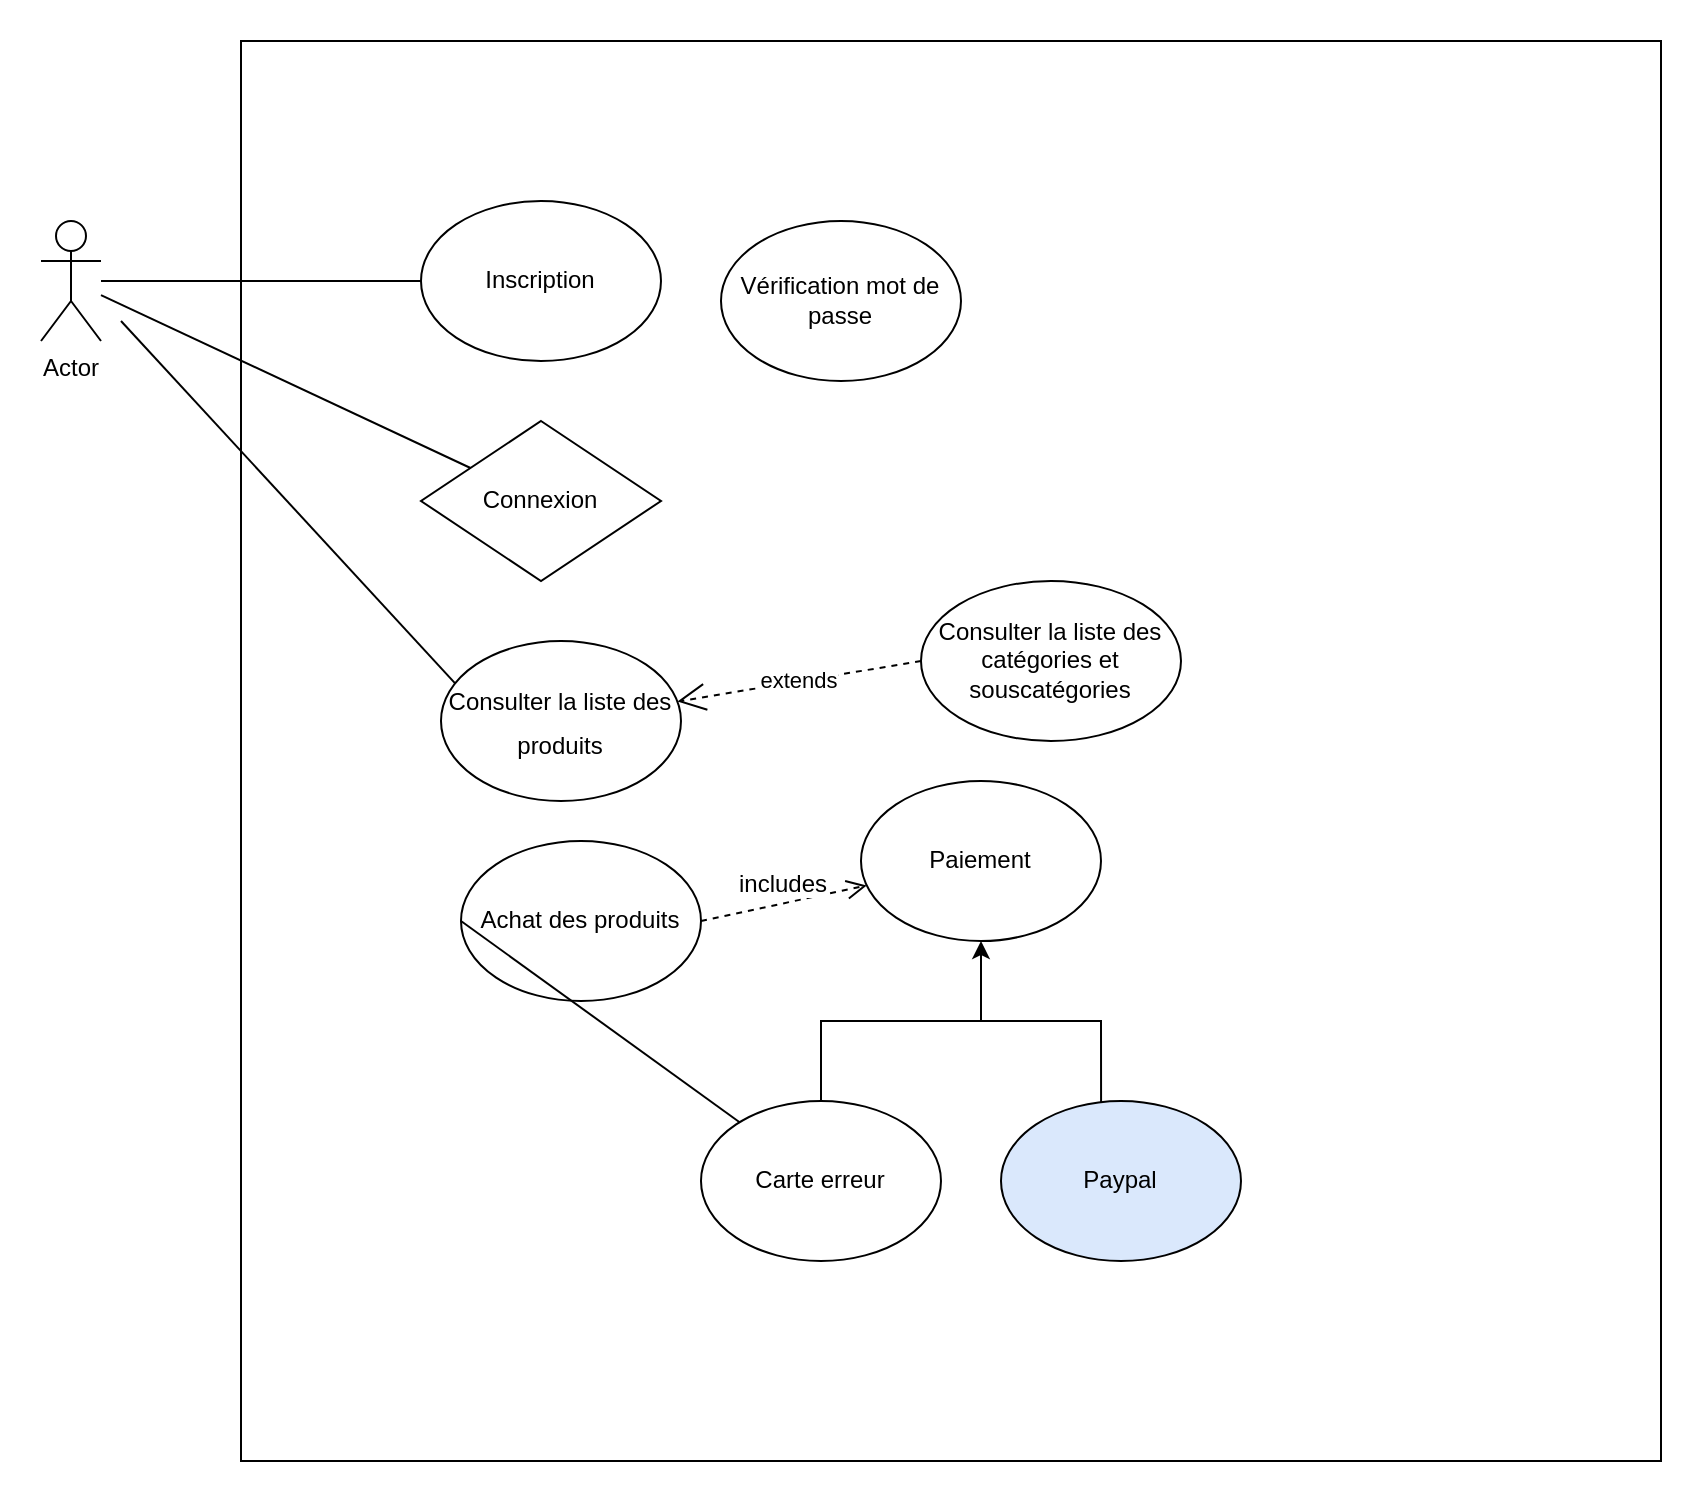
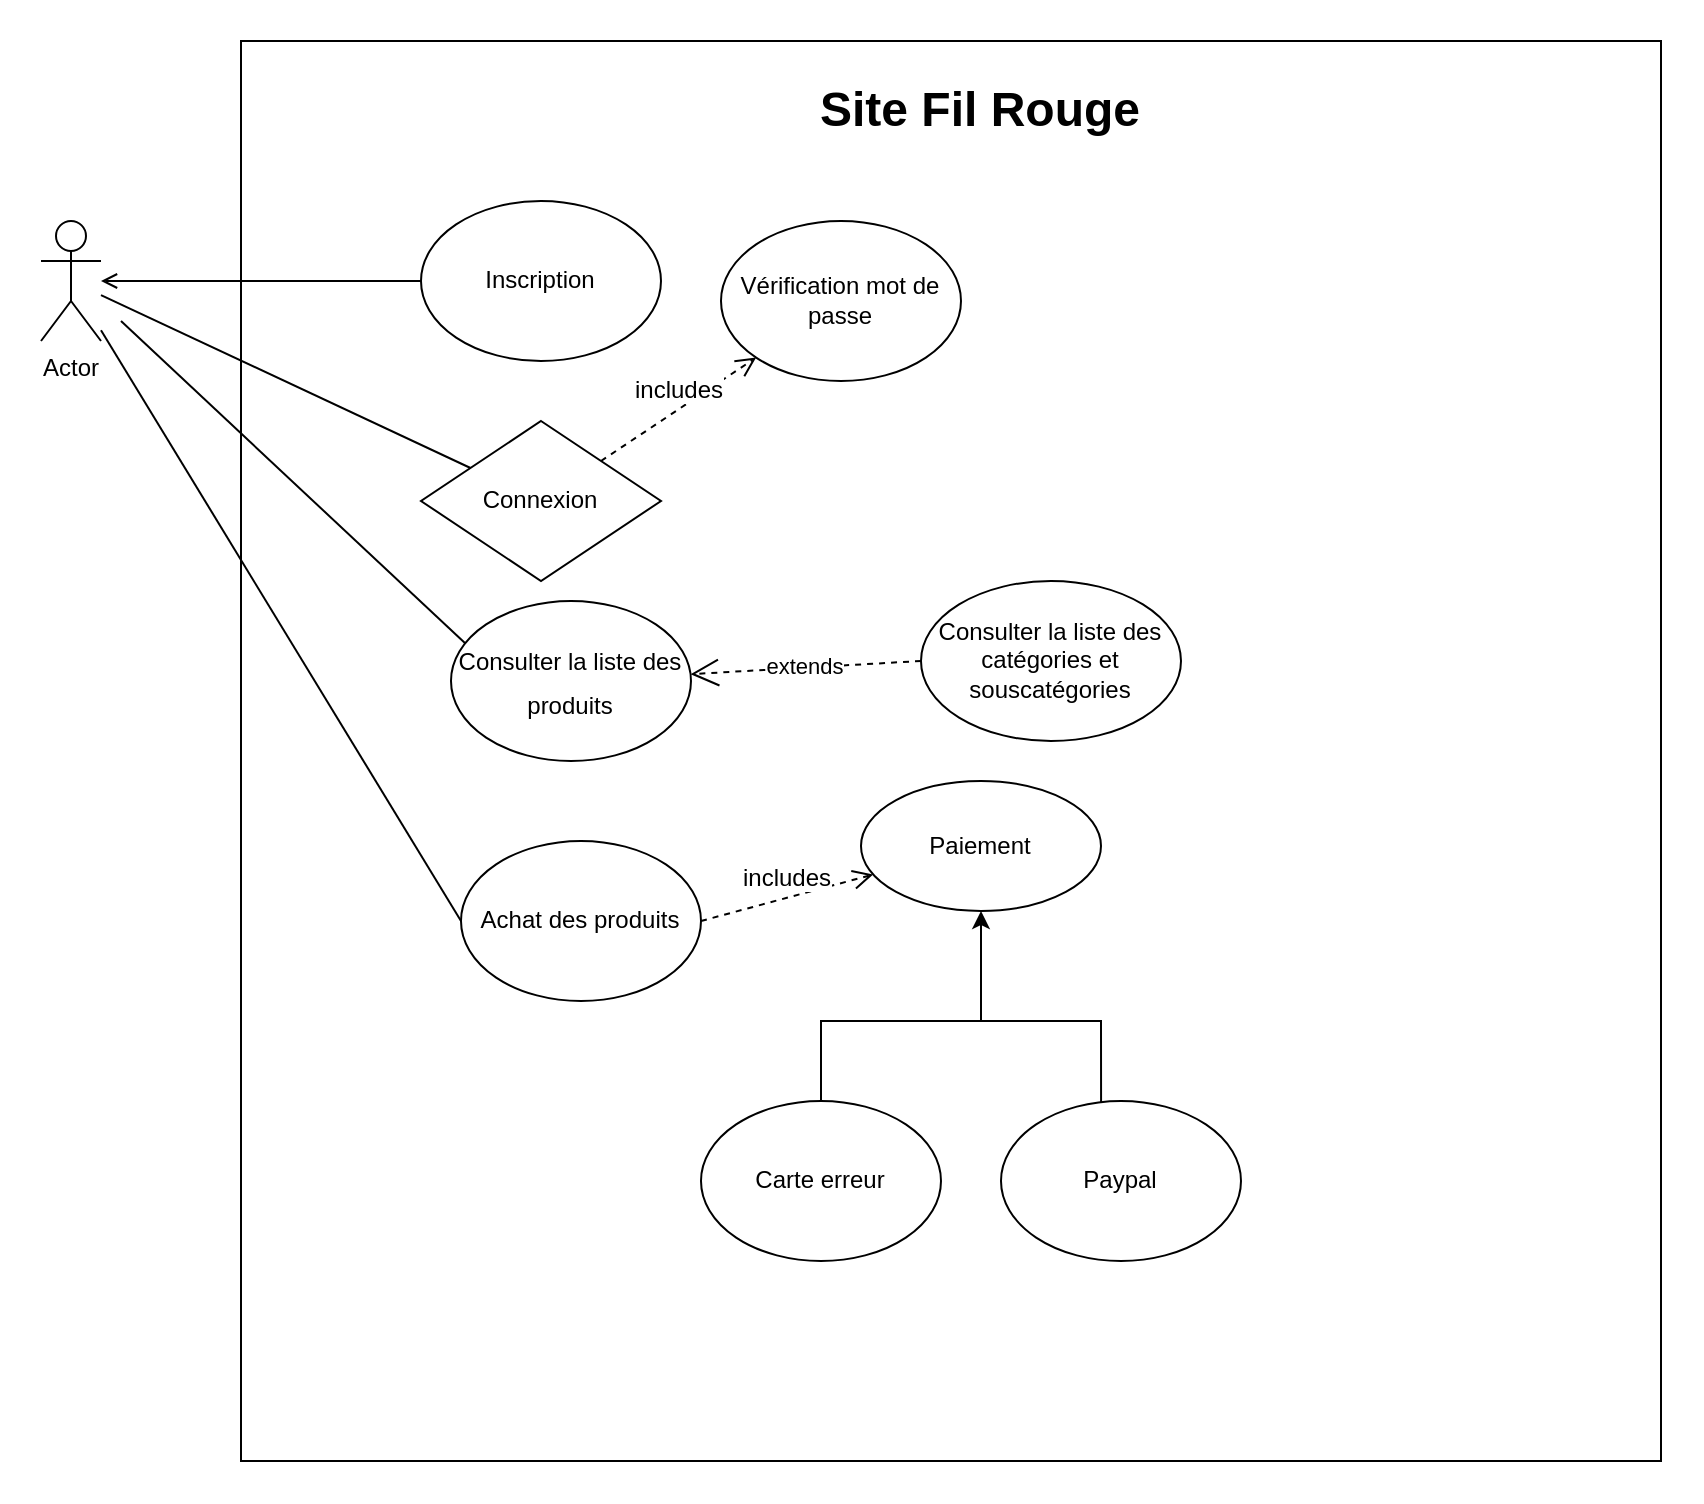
  <mxCell id="0" />
  <mxCell id="1" parent="0" />
  <mxCell id="2" value="" style="whiteSpace=wrap;html=1;aspect=fixed;" parent="1" vertex="1"><mxGeometry x="120" y="20" width="710" height="710" as="geometry" /></mxCell>
  <mxCell id="3" value="Actor" style="shape=umlActor;verticalLabelPosition=bottom;verticalAlign=top;html=1;outlineConnect=0;" parent="1" vertex="1"><mxGeometry x="20" y="110" width="30" height="60" as="geometry" /></mxCell>
  <mxCell id="4" value="Inscription" style="ellipse;whiteSpace=wrap;html=1;" parent="1" vertex="1"><mxGeometry x="210" y="100" width="120" height="80" as="geometry" /></mxCell>
  <mxCell id="5" value="Connexion" style="rhombus;whiteSpace=wrap;html=1;" parent="1" vertex="1"><mxGeometry x="210" y="210" width="120" height="80" as="geometry" /></mxCell>
- <mxCell id="7" value="&lt;font style=&quot;font-size: 12px;&quot;&gt;Consulter la liste des produits&lt;/font&gt;" style="ellipse;whiteSpace=wrap;html=1;fontSize=18;" parent="1" vertex="1"><mxGeometry x="220" y="320" width="120" height="80" as="geometry" /></mxCell>
- <mxCell id="8" value="" style="endArrow=none;html=1;rounded=0;fontSize=12;exitX=0;exitY=0.5;exitDx=0;exitDy=0;" parent="1" source="4" target="3" edge="1"><mxGeometry width="50" height="50" relative="1" as="geometry"><mxPoint x="360" y="360" as="sourcePoint" /><mxPoint x="410" y="310" as="targetPoint" /></mxGeometry></mxCell>
+ <mxCell id="6" value="&lt;b&gt;&lt;font style=&quot;font-size: 24px;&quot;&gt;Site Fil Rouge&lt;/font&gt;&lt;/b&gt;" style="text;html=1;strokeColor=none;fillColor=none;align=center;verticalAlign=middle;whiteSpace=wrap;rounded=0;" parent="1" vertex="1"><mxGeometry x="320" y="40" width="340" height="30" as="geometry" /></mxCell>
+ <mxCell id="7" value="&lt;font style=&quot;font-size: 12px;&quot;&gt;Consulter la liste des produits&lt;/font&gt;" style="ellipse;whiteSpace=wrap;html=1;fontSize=18;" parent="1" vertex="1"><mxGeometry x="225" y="300" width="120" height="80" as="geometry" /></mxCell>
+ <mxCell id="8" value="" style="endArrow=open;html=1;rounded=0;fontSize=12;exitX=0;exitY=0.5;exitDx=0;exitDy=0;" parent="1" source="4" target="3" edge="1"><mxGeometry width="50" height="50" relative="1" as="geometry"><mxPoint x="360" y="360" as="sourcePoint" /><mxPoint x="410" y="310" as="targetPoint" /></mxGeometry></mxCell>
  <mxCell id="9" value="" style="endArrow=none;html=1;rounded=0;fontSize=12;" parent="1" source="5" target="3" edge="1"><mxGeometry width="50" height="50" relative="1" as="geometry"><mxPoint x="360" y="360" as="sourcePoint" /><mxPoint x="410" y="310" as="targetPoint" /></mxGeometry></mxCell>
  <mxCell id="10" value="" style="endArrow=none;html=1;rounded=0;fontSize=12;exitX=0.058;exitY=0.263;exitDx=0;exitDy=0;exitPerimeter=0;" parent="1" source="7" edge="1"><mxGeometry width="50" height="50" relative="1" as="geometry"><mxPoint x="360" y="360" as="sourcePoint" /><mxPoint x="60" y="160" as="targetPoint" /></mxGeometry></mxCell>
  <mxCell id="11" value="Vérification mot de passe" style="ellipse;whiteSpace=wrap;html=1;fontSize=12;" parent="1" vertex="1"><mxGeometry x="360" y="110" width="120" height="80" as="geometry" /></mxCell>
+ <mxCell id="12" value="includes" style="html=1;verticalAlign=bottom;endArrow=open;dashed=1;endSize=8;rounded=0;fontSize=12;" parent="1" source="5" target="11" edge="1"><mxGeometry relative="1" as="geometry"><mxPoint x="400" y="330" as="sourcePoint" /><mxPoint x="320" y="330" as="targetPoint" /></mxGeometry></mxCell>
  <mxCell id="13" value="Achat des produits" style="ellipse;whiteSpace=wrap;html=1;fontSize=12;" parent="1" vertex="1"><mxGeometry x="230" y="420" width="120" height="80" as="geometry" /></mxCell>
- <mxCell id="14" value="" style="endArrow=none;html=1;rounded=0;fontSize=12;exitX=0;exitY=0.5;exitDx=0;exitDy=0;" parent="1" source="13" target="17" edge="1"><mxGeometry width="50" height="50" relative="1" as="geometry"><mxPoint x="340" y="350" as="sourcePoint" /><mxPoint x="390" y="300" as="targetPoint" /></mxGeometry></mxCell>
- <mxCell id="15" value="Paiement" style="ellipse;whiteSpace=wrap;html=1;fontSize=12;" parent="1" vertex="1"><mxGeometry x="430" y="390" width="120" height="80" as="geometry" /></mxCell>
+ <mxCell id="14" value="" style="endArrow=none;html=1;rounded=0;fontSize=12;exitX=0;exitY=0.5;exitDx=0;exitDy=0;" parent="1" source="13" target="3" edge="1"><mxGeometry width="50" height="50" relative="1" as="geometry"><mxPoint x="340" y="350" as="sourcePoint" /><mxPoint x="390" y="300" as="targetPoint" /></mxGeometry></mxCell>
+ <mxCell id="15" value="Paiement" style="ellipse;whiteSpace=wrap;html=1;fontSize=12;" parent="1" vertex="1"><mxGeometry x="430" y="390" width="120" height="65" as="geometry" /></mxCell>
  <mxCell id="16" value="includes" style="html=1;verticalAlign=bottom;endArrow=open;dashed=1;endSize=8;rounded=0;fontSize=12;exitX=1;exitY=0.5;exitDx=0;exitDy=0;" parent="1" source="13" target="15" edge="1"><mxGeometry relative="1" as="geometry"><mxPoint x="400" y="330" as="sourcePoint" /><mxPoint x="320" y="330" as="targetPoint" /><Array as="points" /></mxGeometry></mxCell>
  <mxCell id="17" value="Carte erreur" style="ellipse;whiteSpace=wrap;html=1;fontSize=12;" parent="1" vertex="1"><mxGeometry x="350" y="550" width="120" height="80" as="geometry" /></mxCell>
- <mxCell id="18" value="Paypal" style="ellipse;whiteSpace=wrap;html=1;fontSize=12;fillColor=#dae8fc;" parent="1" vertex="1"><mxGeometry x="500" y="550" width="120" height="80" as="geometry" /></mxCell>
+ <mxCell id="18" value="Paypal" style="ellipse;whiteSpace=wrap;html=1;fontSize=12;" parent="1" vertex="1"><mxGeometry x="500" y="550" width="120" height="80" as="geometry" /></mxCell>
  <mxCell id="19" value="" style="endArrow=none;html=1;rounded=0;fontSize=12;exitX=0.5;exitY=0;exitDx=0;exitDy=0;" parent="1" source="17" edge="1"><mxGeometry width="50" height="50" relative="1" as="geometry"><mxPoint x="340" y="450" as="sourcePoint" /><mxPoint x="490" y="510" as="targetPoint" /><Array as="points"><mxPoint x="410" y="510" /></Array></mxGeometry></mxCell>
  <mxCell id="20" value="" style="endArrow=none;html=1;rounded=0;fontSize=12;entryX=0.417;entryY=0.013;entryDx=0;entryDy=0;entryPerimeter=0;" parent="1" target="18" edge="1"><mxGeometry width="50" height="50" relative="1" as="geometry"><mxPoint x="460" y="510" as="sourcePoint" /><mxPoint x="390" y="400" as="targetPoint" /><Array as="points"><mxPoint x="550" y="510" /></Array></mxGeometry></mxCell>
  <mxCell id="21" value="" style="endArrow=classic;html=1;rounded=0;fontSize=12;" parent="1" target="15" edge="1"><mxGeometry width="50" height="50" relative="1" as="geometry"><mxPoint x="490" y="510" as="sourcePoint" /><mxPoint x="390" y="400" as="targetPoint" /></mxGeometry></mxCell>
  <mxCell id="22" value="Consulter la liste des catégories et souscatégories" style="ellipse;whiteSpace=wrap;html=1;" parent="1" vertex="1"><mxGeometry x="460" y="290" width="130" height="80" as="geometry" /></mxCell>
  <mxCell id="23" value="extends" style="endArrow=open;endSize=12;dashed=1;html=1;rounded=0;exitX=0;exitY=0.5;exitDx=0;exitDy=0;" parent="1" source="22" target="7" edge="1"><mxGeometry width="160" relative="1" as="geometry"><mxPoint x="610" y="410" as="sourcePoint" /><mxPoint x="770" y="410" as="targetPoint" /></mxGeometry></mxCell>
